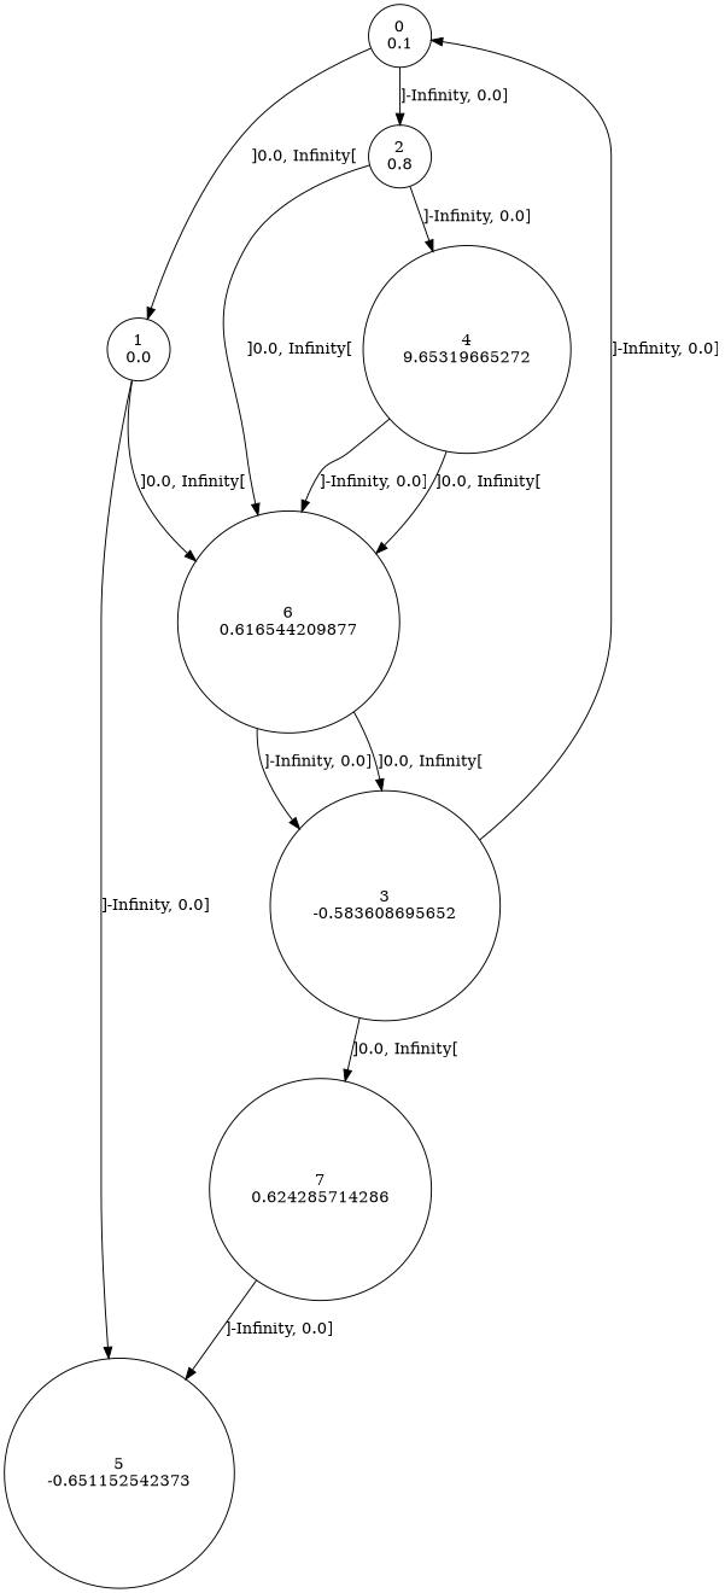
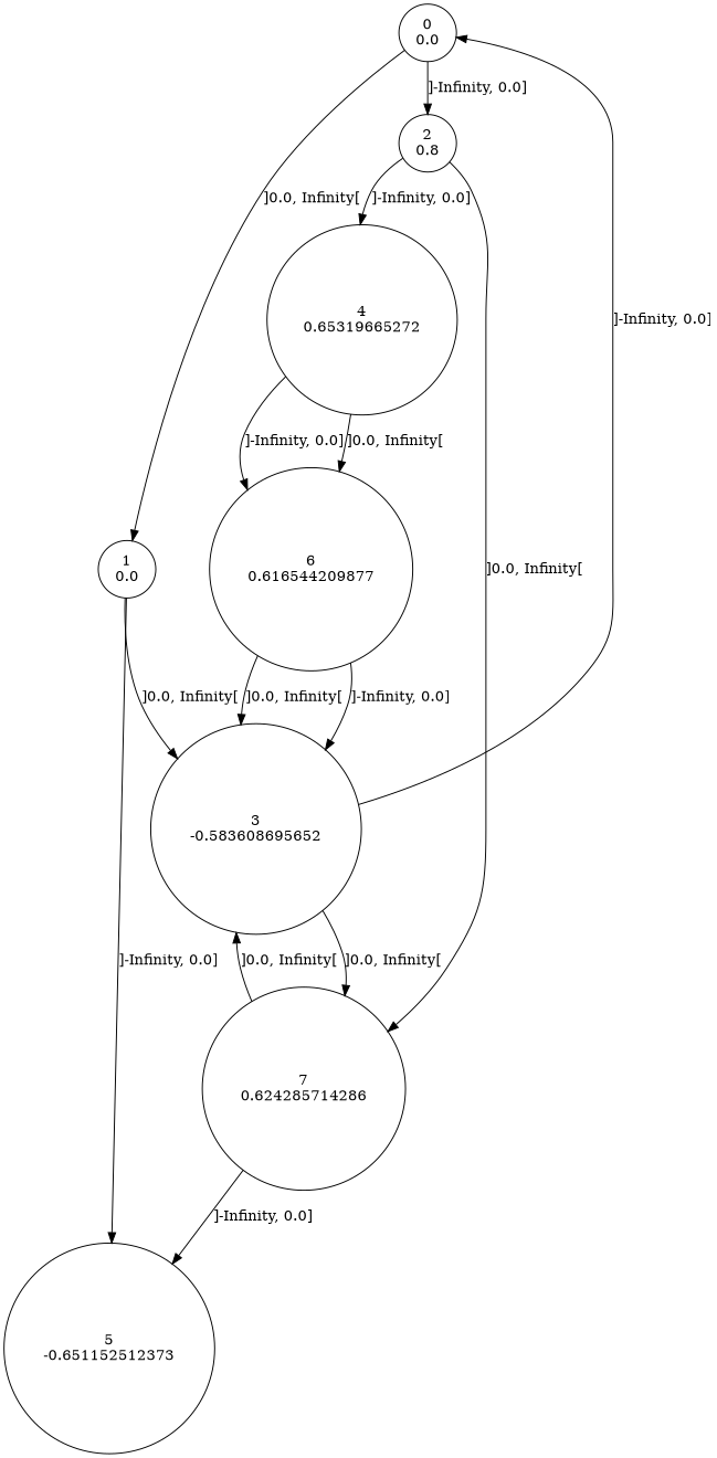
  digraph {
    node [shape=circle]
-   n1 [label="0\n0.1"]
+   n1 [label="0\n0.0"]
    n2 [label="2\n0.8"]
    n3 [label="1\n0.0"]
-   n4 [label="4\n9.65319665272"]
+   n4 [label="4\n0.65319665272"]
    n5 [label="6\n0.616544209877"]
-   n6 [label="5\n-0.651152542373"]
+   n6 [label="5\n-0.651152512373"]
    n7 [label="3\n-0.583608695652"]
    n8 [label="7\n0.624285714286"]
    n1 -> n2 [label="]-Infinity, 0.0]"]
    n1 -> n3 [label="]0.0, Infinity["]
    n2 -> n4 [label="]-Infinity, 0.0]"]
-   n2 -> n5 [label="]0.0, Infinity["]
+   n2 -> n8 [label="]0.0, Infinity["]
    n3 -> n6 [label="]-Infinity, 0.0]"]
-   n3 -> n5 [label="]0.0, Infinity["]
+   n3 -> n7 [label="]0.0, Infinity["]
    n4 -> n5 [label="]-Infinity, 0.0]"]
    n4 -> n5 [label="]0.0, Infinity["]
    n5 -> n7 [label="]-Infinity, 0.0]"]
    n5 -> n7 [label="]0.0, Infinity["]
    n7 -> n1 [label="]-Infinity, 0.0]"]
    n7 -> n8 [label="]0.0, Infinity["]
    n8 -> n6 [label="]-Infinity, 0.0]"]
+   n8 -> n7 [label="]0.0, Infinity["]
  }
